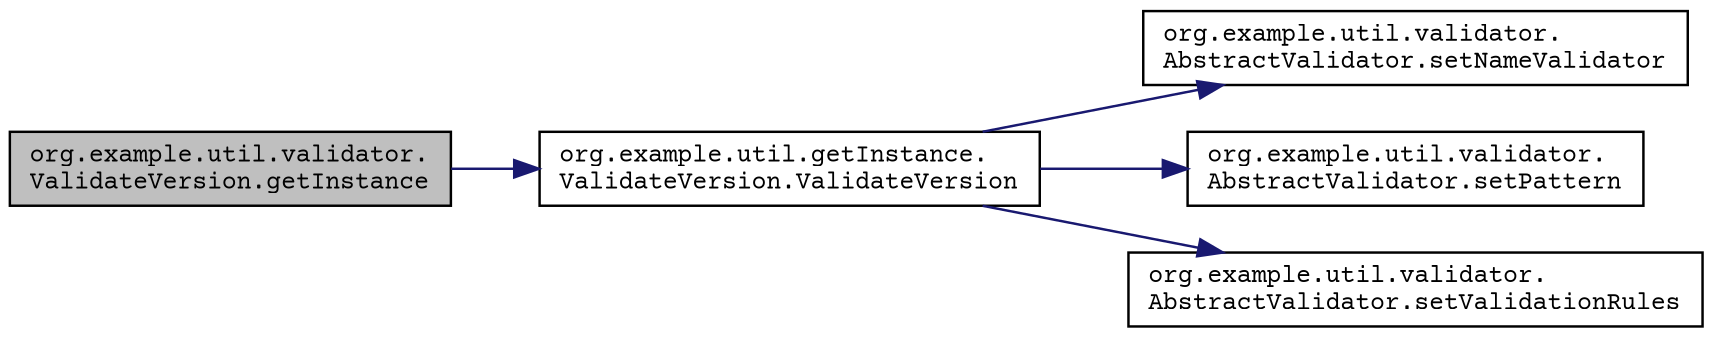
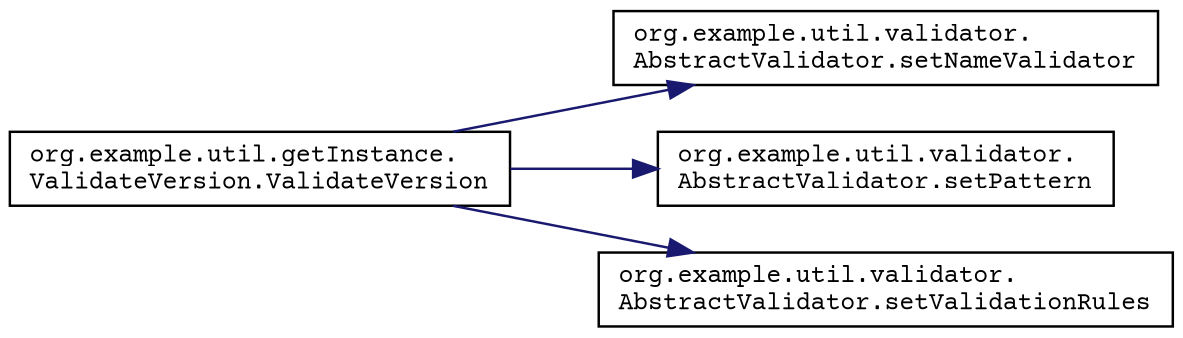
  digraph {
    fontname="Courier Prime"
    rankdir=LR
    node [color=black fillcolor=white fontname="Courier Prime" fontsize=10 shape=record style=filled]
    edge [color=midnightblue fontname="Courier Prime" fontsize=10 labelfontname=Helvetica labelfontsize=10 style=solid]
-   n1 [fillcolor=grey75 fontcolor=black height=0.2 label="org.example.util.validator.\lValidateVersion.getInstance" width=0.4]
    n2 [height=0.2 label="org.example.util.getInstance.\lValidateVersion.ValidateVersion" width=0.4]
    n3 [height=0.2 label="org.example.util.validator.\lAbstractValidator.setNameValidator" width=0.4]
    n4 [height=0.2 label="org.example.util.validator.\lAbstractValidator.setPattern" width=0.4]
    n5 [height=0.2 label="org.example.util.validator.\lAbstractValidator.setValidationRules" width=0.4]
-   n1 -> n2
    n2 -> n3
    n2 -> n4
    n2 -> n5
  }
